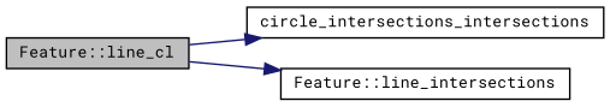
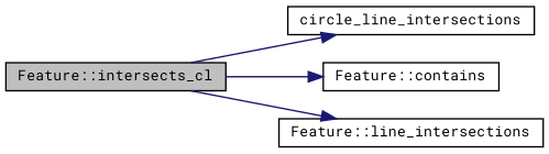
  digraph {
    fontname="Roboto Mono"
    rankdir=LR
    node [color=black fillcolor=white fontname="Roboto Mono" fontsize=10 shape=record style=filled]
    edge [color=midnightblue fontname="Roboto Mono" fontsize=10 labelfontname=Helvetica labelfontsize=10 style=solid]
-   n1 [fillcolor=grey75 fontcolor=black height=0.2 label="Feature::line_cl" width=0.4]
-   n2 [height=0.2 label=circle_intersections_intersections width=0.4]
+   n1 [fillcolor=grey75 fontcolor=black height=0.2 label="Feature::intersects_cl" width=0.4]
+   n2 [height=0.2 label=circle_line_intersections width=0.4]
+   n3 [height=0.2 label="Feature::contains" width=0.4]
    n4 [height=0.2 label="Feature::line_intersections" width=0.4]
    n1 -> n2
+   n1 -> n3
    n1 -> n4
  }
